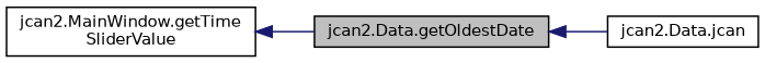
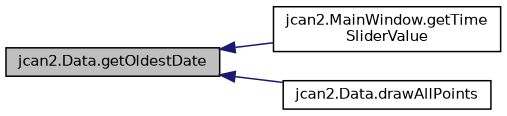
  digraph {
    rankdir=LR
    node [color=black fillcolor=white fontname=Helvetica fontsize=10 shape=record style=filled]
    edge [color=midnightblue dir=back fontname=Helvetica fontsize=10 labelfontname=Helvetica labelfontsize=10 style=solid]
    n1 [fillcolor=grey75 fontcolor=black height=0.2 label="jcan2.Data.getOldestDate" width=0.4]
    n2 [height=0.2 label="jcan2.MainWindow.getTime\lSliderValue" width=0.4]
-   n3 [height=0.2 label="jcan2.Data.jcan" width=0.4]
-   n2 -> n1
+   n3 [height=0.2 label="jcan2.Data.drawAllPoints" width=0.4]
+   n1 -> n2
    n1 -> n3
  }
